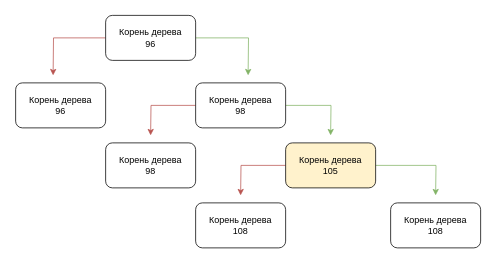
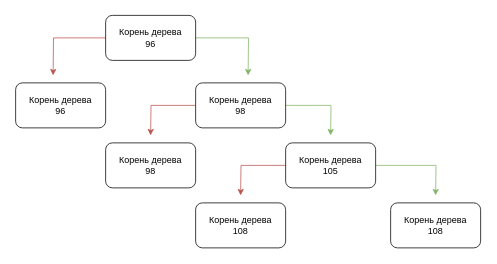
  <mxCell id="0" />
  <mxCell id="1" parent="0" />
  <mxCell id="2" style="edgeStyle=orthogonalEdgeStyle;rounded=0;orthogonalLoop=1;jettySize=auto;html=1;fillColor=#d5e8d4;strokeColor=#82b366;" edge="1" parent="1" source="4"><mxGeometry relative="1" as="geometry"><mxPoint x="330" y="100" as="targetPoint" /></mxGeometry></mxCell>
  <mxCell id="3" style="edgeStyle=orthogonalEdgeStyle;rounded=0;orthogonalLoop=1;jettySize=auto;html=1;fillColor=#f8cecc;strokeColor=#b85450;" edge="1" parent="1" source="4"><mxGeometry relative="1" as="geometry"><mxPoint x="70" y="100" as="targetPoint" /></mxGeometry></mxCell>
  <mxCell id="4" value="Корень дерева&lt;br&gt;96" style="rounded=1;whiteSpace=wrap;html=1;" vertex="1" parent="1"><mxGeometry x="140" y="20" width="120" height="60" as="geometry" /></mxCell>
  <mxCell id="5" value="Корень дерева&lt;br style=&quot;border-color: var(--border-color);&quot;&gt;96" style="rounded=1;whiteSpace=wrap;html=1;" vertex="1" parent="1"><mxGeometry x="20" y="110" width="120" height="60" as="geometry" /></mxCell>
  <mxCell id="6" style="edgeStyle=orthogonalEdgeStyle;rounded=0;orthogonalLoop=1;jettySize=auto;html=1;fillColor=#f8cecc;strokeColor=#b85450;" edge="1" parent="1" source="8"><mxGeometry relative="1" as="geometry"><mxPoint x="200" y="180" as="targetPoint" /></mxGeometry></mxCell>
  <mxCell id="7" style="edgeStyle=orthogonalEdgeStyle;rounded=0;orthogonalLoop=1;jettySize=auto;html=1;exitX=1;exitY=0.5;exitDx=0;exitDy=0;fillColor=#d5e8d4;strokeColor=#82b366;" edge="1" parent="1" source="8"><mxGeometry relative="1" as="geometry"><mxPoint x="440" y="180" as="targetPoint" /></mxGeometry></mxCell>
  <mxCell id="8" value="Корень дерева&lt;br style=&quot;border-color: var(--border-color);&quot;&gt;98" style="rounded=1;whiteSpace=wrap;html=1;" vertex="1" parent="1"><mxGeometry x="260" y="110" width="120" height="60" as="geometry" /></mxCell>
  <mxCell id="9" value="Корень дерева&lt;br style=&quot;border-color: var(--border-color);&quot;&gt;98" style="rounded=1;whiteSpace=wrap;html=1;" vertex="1" parent="1"><mxGeometry x="140" y="190" width="120" height="60" as="geometry" /></mxCell>
  <mxCell id="10" style="edgeStyle=orthogonalEdgeStyle;rounded=0;orthogonalLoop=1;jettySize=auto;html=1;fillColor=#f8cecc;strokeColor=#b85450;" edge="1" parent="1" source="12"><mxGeometry relative="1" as="geometry"><mxPoint x="320" y="260" as="targetPoint" /></mxGeometry></mxCell>
  <mxCell id="11" style="edgeStyle=orthogonalEdgeStyle;rounded=0;orthogonalLoop=1;jettySize=auto;html=1;fillColor=#d5e8d4;strokeColor=#82b366;" edge="1" parent="1" source="12"><mxGeometry relative="1" as="geometry"><mxPoint x="580" y="260" as="targetPoint" /></mxGeometry></mxCell>
- <mxCell id="12" value="Корень дерева&lt;br style=&quot;border-color: var(--border-color);&quot;&gt;105" style="rounded=1;whiteSpace=wrap;html=1;fillColor=#fff2cc;" vertex="1" parent="1"><mxGeometry x="380" y="190" width="120" height="60" as="geometry" /></mxCell>
+ <mxCell id="12" value="Корень дерева&lt;br style=&quot;border-color: var(--border-color);&quot;&gt;105" style="rounded=1;whiteSpace=wrap;html=1;" vertex="1" parent="1"><mxGeometry x="380" y="190" width="120" height="60" as="geometry" /></mxCell>
  <mxCell id="13" value="Корень дерева&lt;br style=&quot;border-color: var(--border-color);&quot;&gt;108" style="rounded=1;whiteSpace=wrap;html=1;" vertex="1" parent="1"><mxGeometry x="260" y="270" width="120" height="60" as="geometry" /></mxCell>
  <mxCell id="14" value="Корень дерева&lt;br style=&quot;border-color: var(--border-color);&quot;&gt;108" style="rounded=1;whiteSpace=wrap;html=1;" vertex="1" parent="1"><mxGeometry x="520" y="270" width="120" height="60" as="geometry" /></mxCell>
